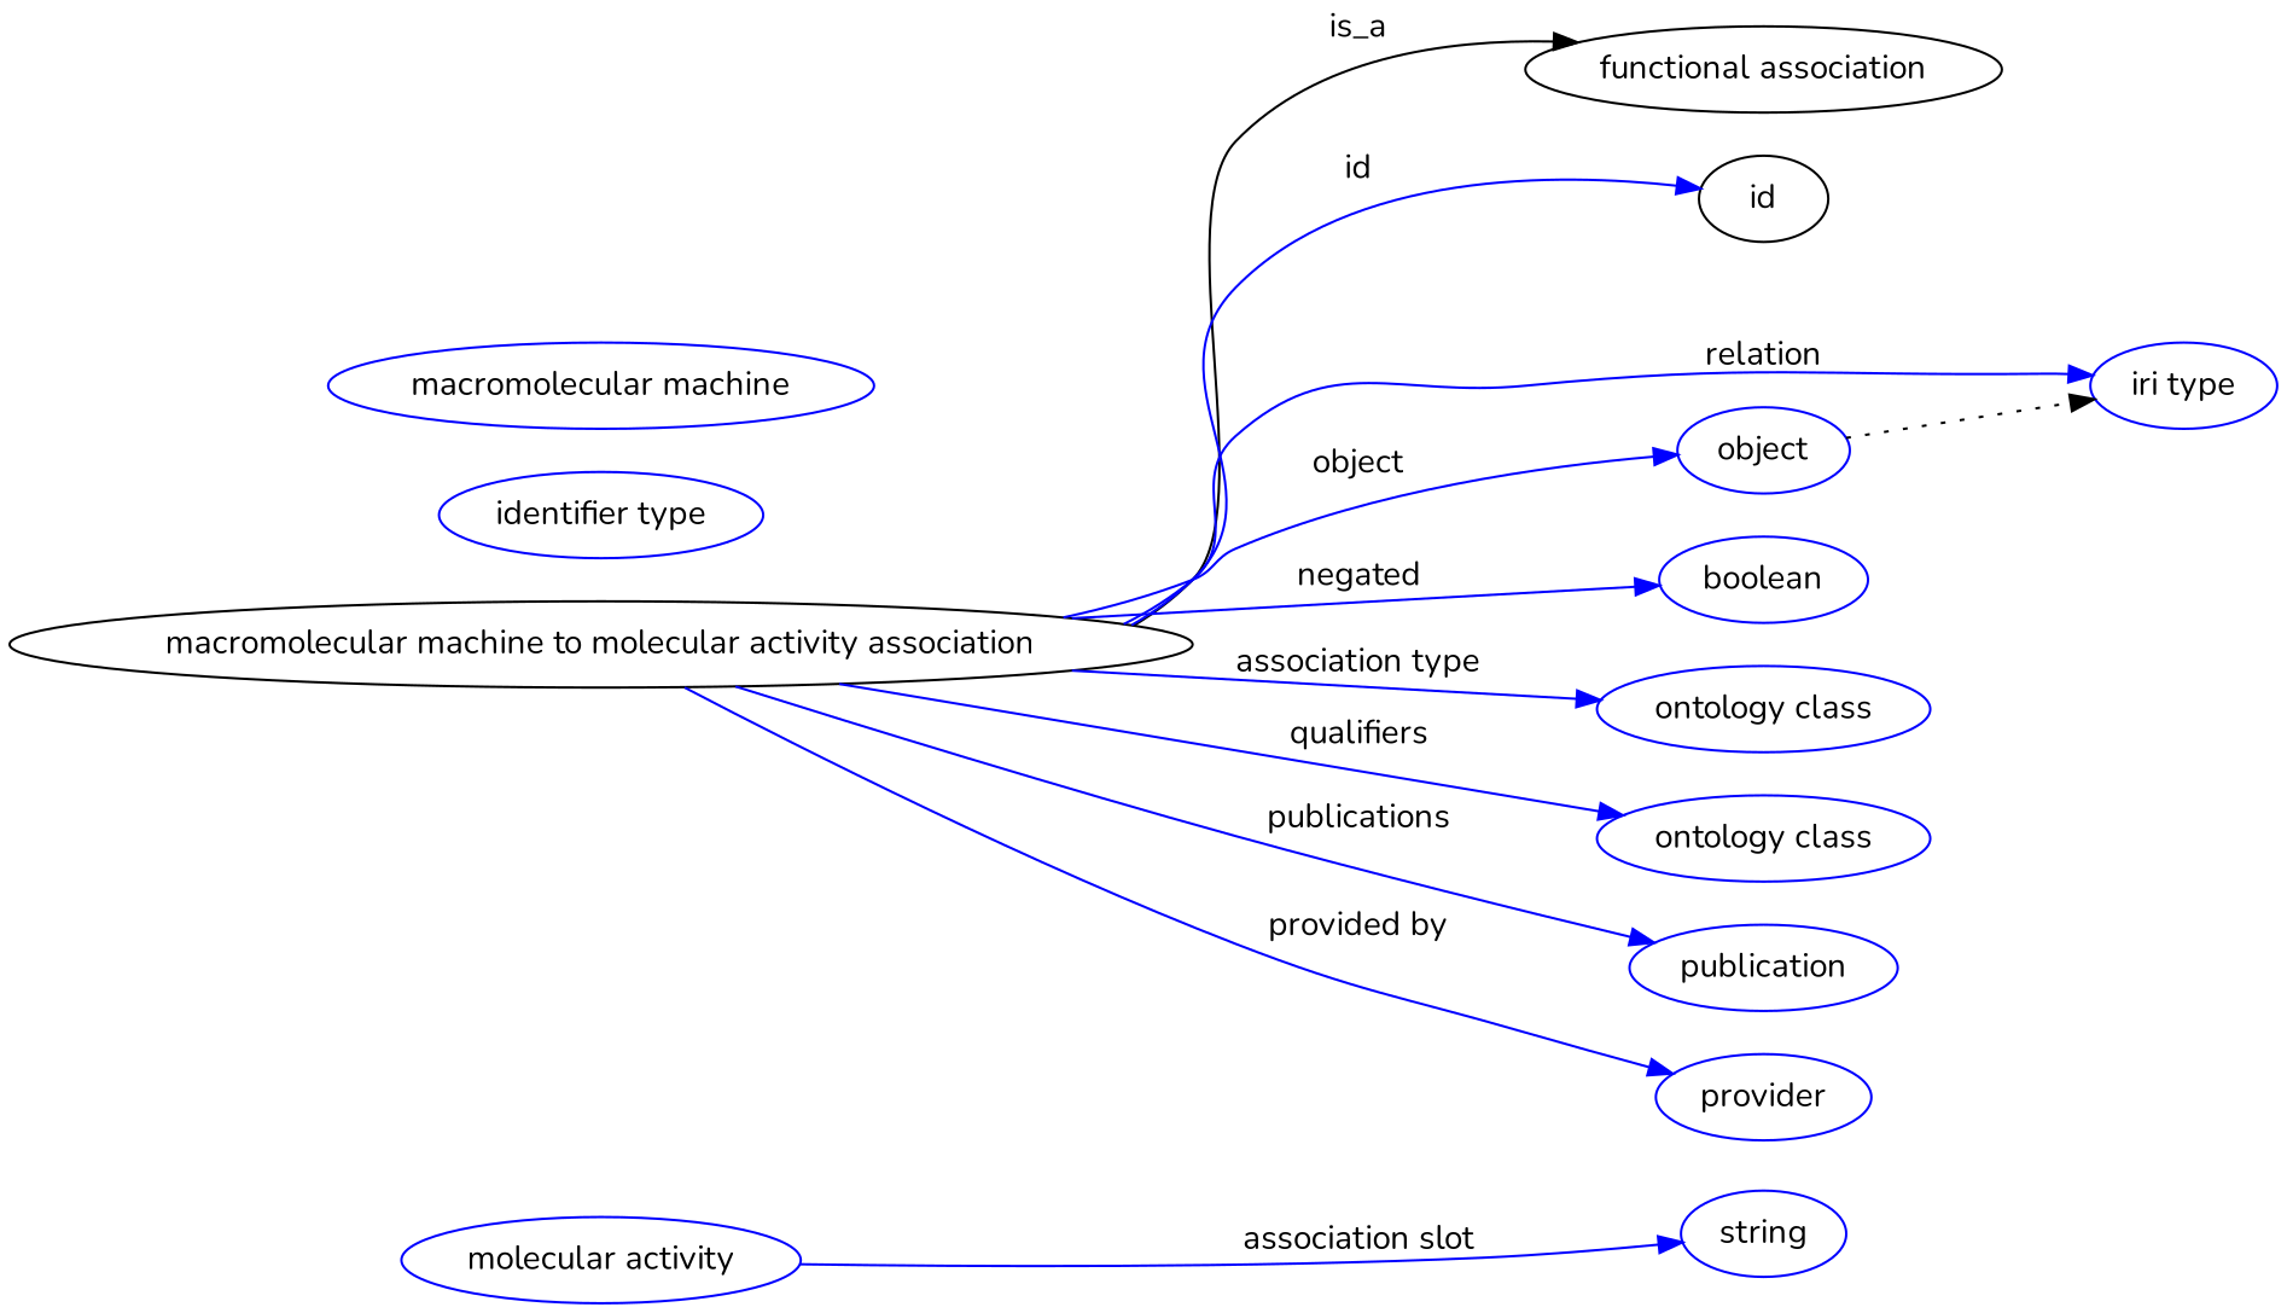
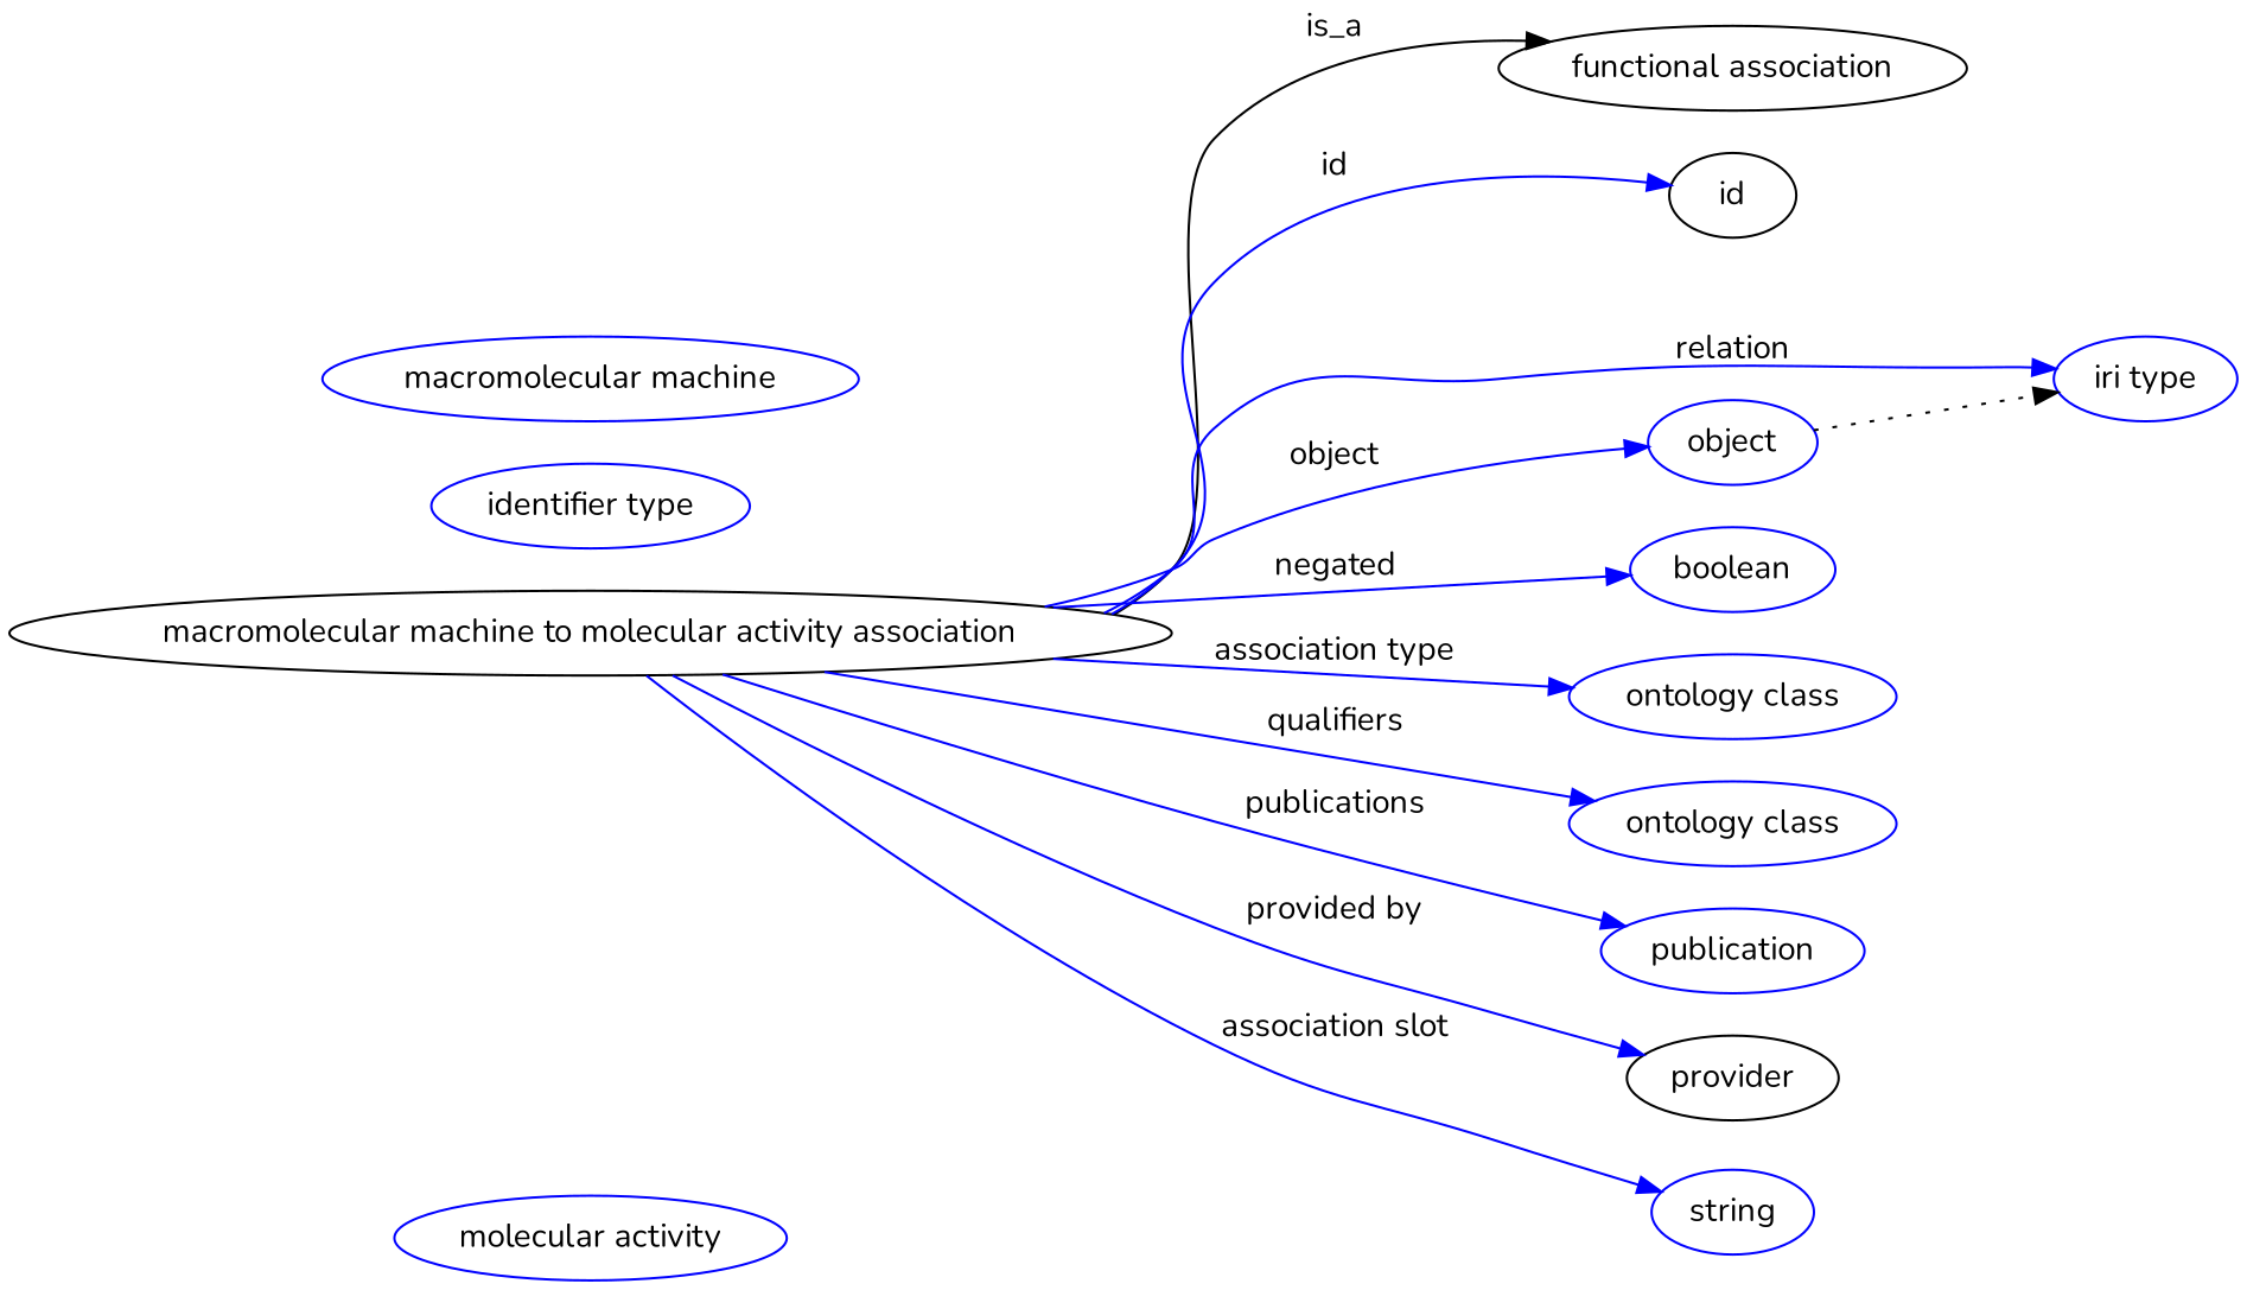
  digraph {
    fontname=Nunito
    rankdir=LR
    node [fontname=Nunito color=blue]
    edge [fontname=Nunito color=blue style=solid]
    n1 [height=0.5 label="macromolecular machine to molecular activity association" width=6.0172 color=""]
    "functional association" [height=0.5 width=2.4296 color=""]
    id [height=0.5 width=0.75 color=""]
    n4 [height=0.5 label="iri type" width=0.9834]
    object [height=0.5 width=0.88096]
    n6 [height=0.5 label=boolean width=1.0584]
    n7 [height=0.5 label="ontology class" width=1.6931]
    n8 [height=0.5 label="ontology class" width=1.6931]
    n9 [height=0.5 label=publication width=1.3859]
-   n10 [height=0.5 label=provider width=1.1129]
+   n10 [color=black height=0.5 label=provider width=1.1129]
    n11 [height=0.5 label=string width=0.8403]
    n12 [height=0.5 label="identifier type" width=1.652]
    n13 [height=0.5 label="macromolecular machine" width=2.7701]
    n14 [height=0.5 label="molecular activity" width=2.061]
    n1 -> "functional association" [label=is_a color="" style=""]
    n1 -> id [label=id]
    n1 -> n4 [label=relation]
    n1 -> object [label=object]
    n1 -> n6 [label=negated]
    n1 -> n7 [label="association type"]
    n1 -> n8 [label=qualifiers]
    n1 -> n9 [label=publications]
    n1 -> n10 [label="provided by"]
-   n14 -> n11 [label="association slot"]
+   n1 -> n11 [label="association slot"]
    object -> n4 [style=dotted color=""]
  }
